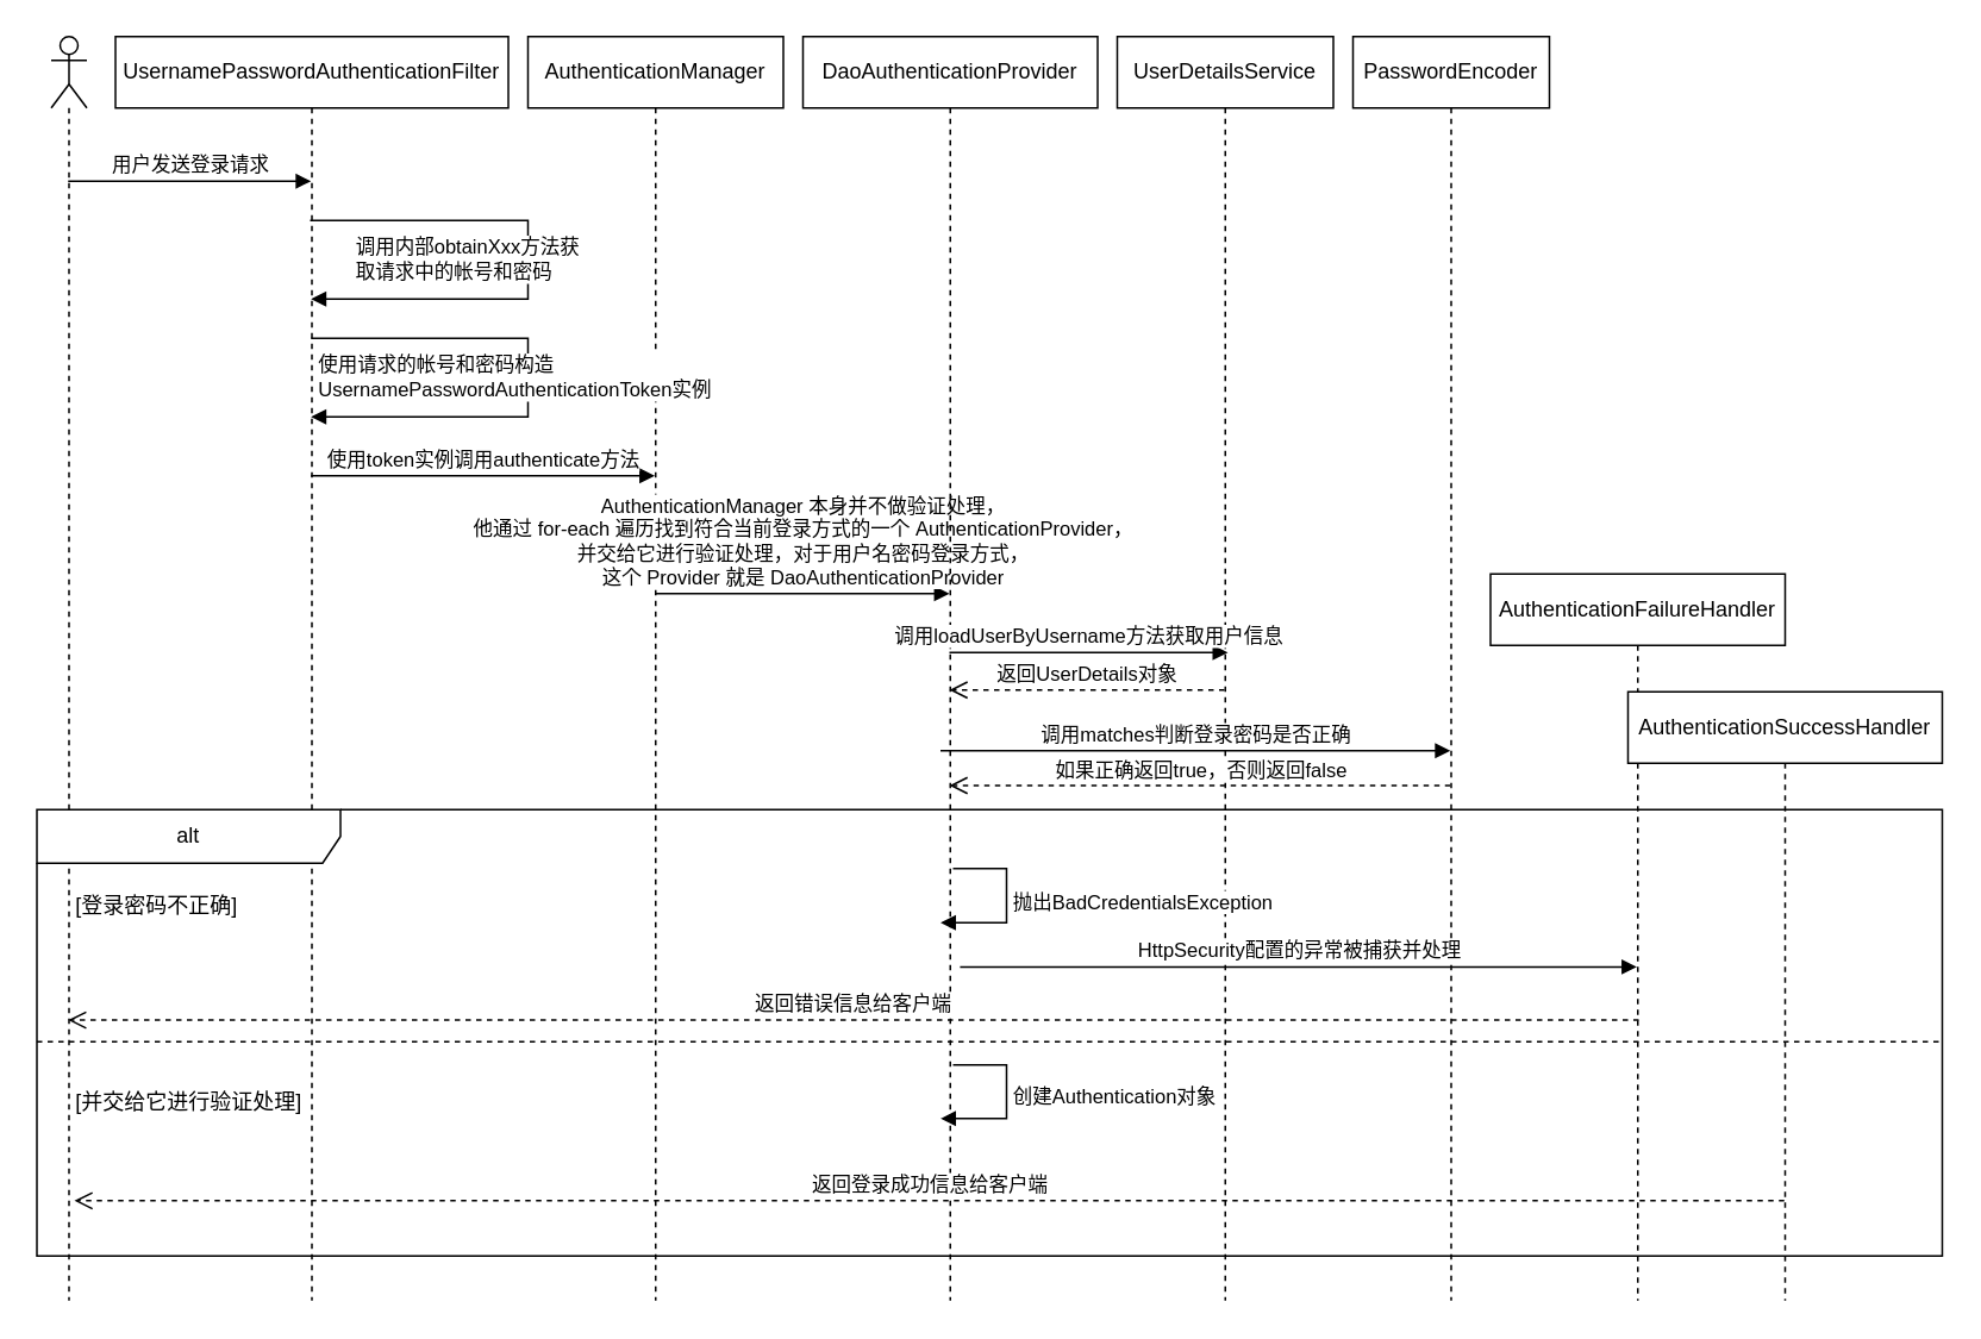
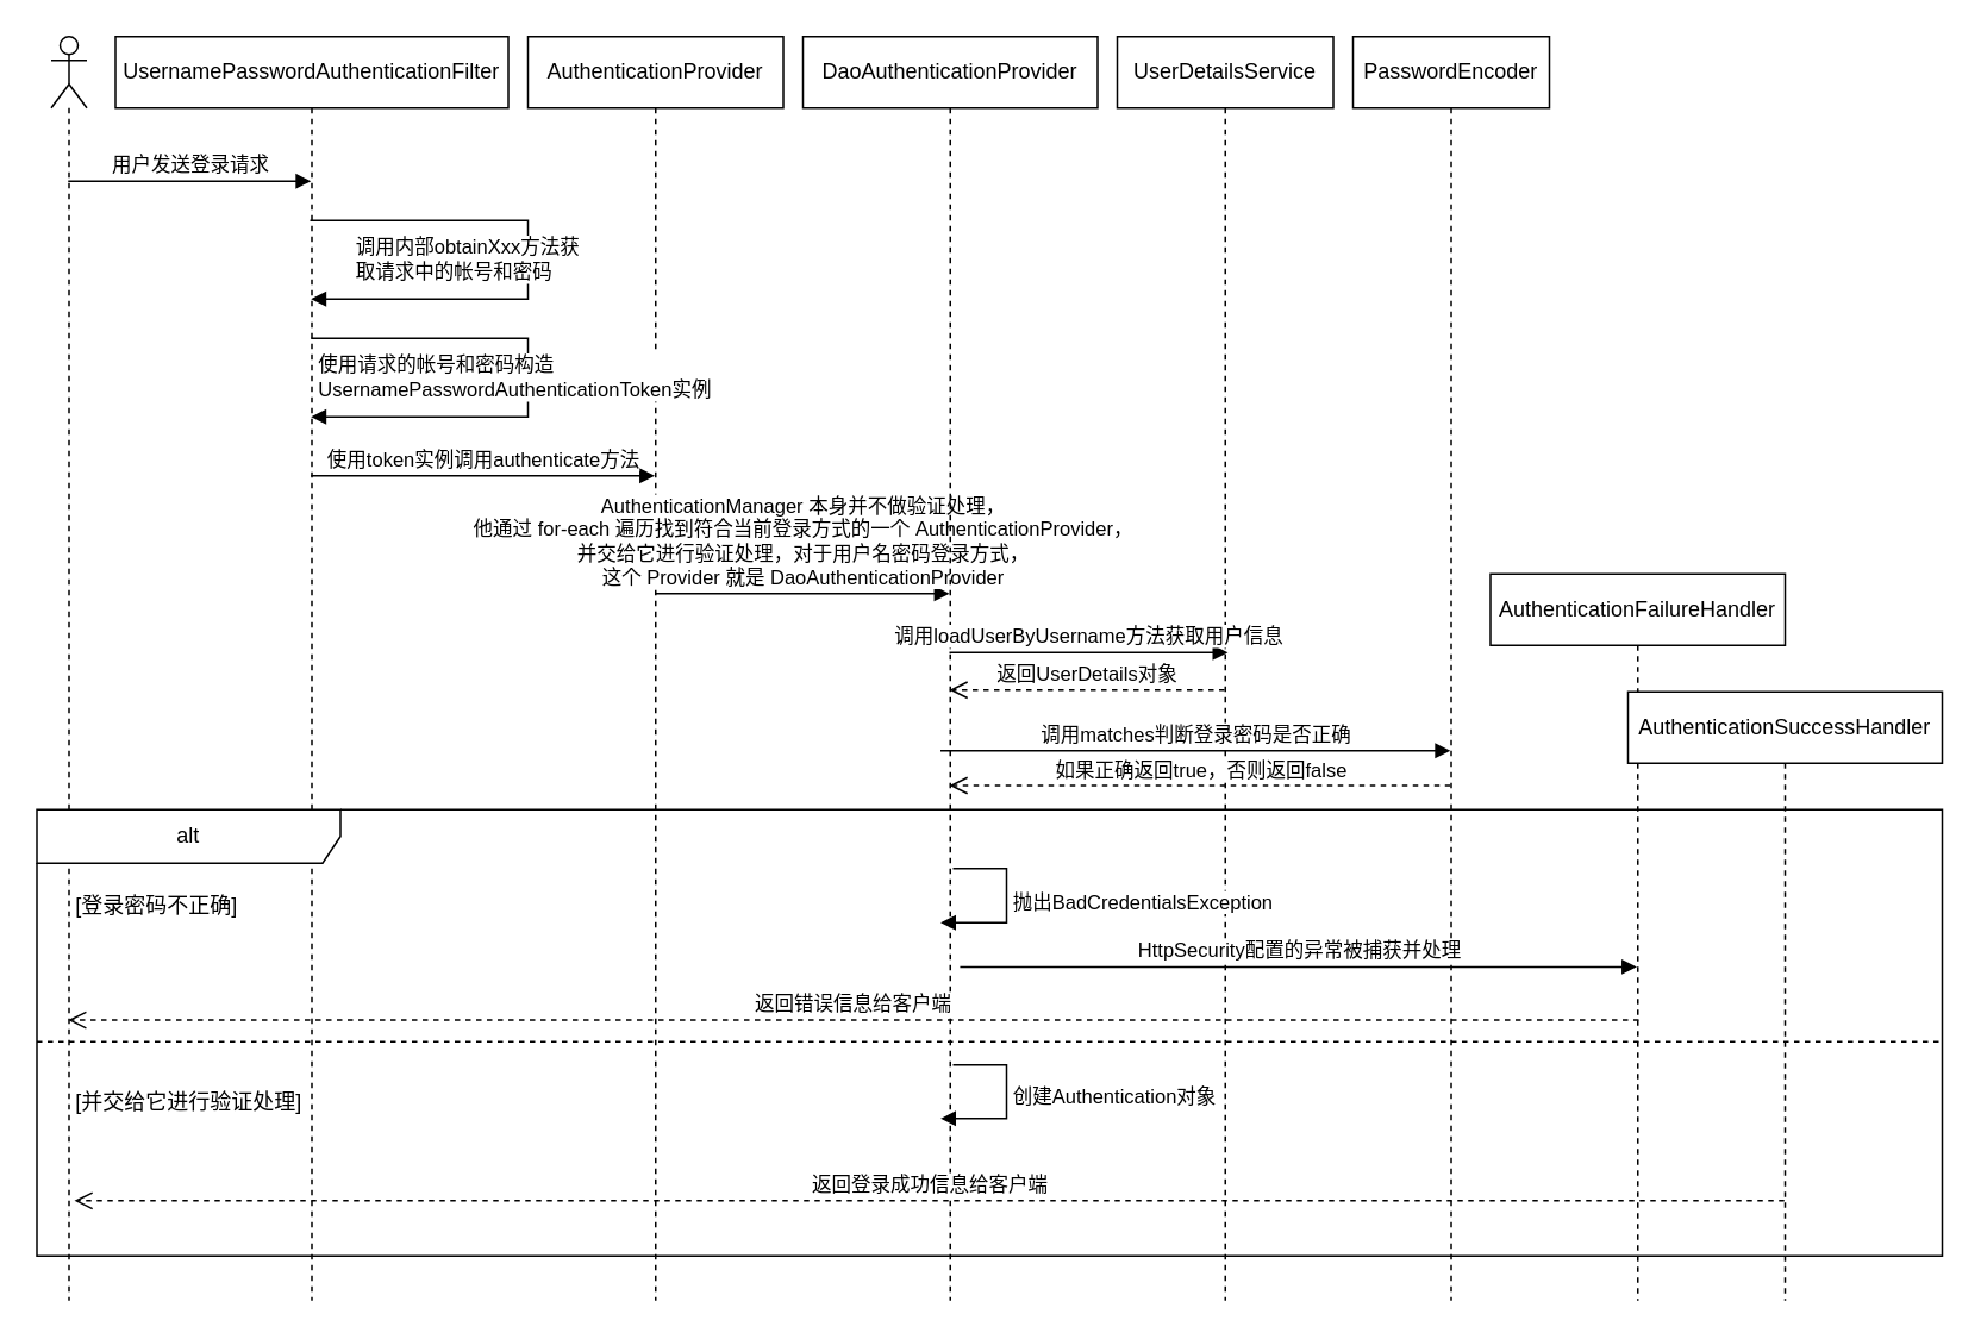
  <mxCell id="0" />
  <mxCell id="1" parent="0" />
  <mxCell id="2" value="" style="shape=umlLifeline;perimeter=lifelinePerimeter;whiteSpace=wrap;html=1;container=1;dropTarget=0;collapsible=0;recursiveResize=0;outlineConnect=0;portConstraint=eastwest;newEdgeStyle={&quot;curved&quot;:0,&quot;rounded&quot;:0};participant=umlActor;" parent="1" vertex="1"><mxGeometry x="28" y="20" width="20" height="708" as="geometry" /></mxCell>
  <mxCell id="3" value="UsernamePasswordAuthenticationFilter" style="shape=umlLifeline;perimeter=lifelinePerimeter;whiteSpace=wrap;html=1;container=1;dropTarget=0;collapsible=0;recursiveResize=0;outlineConnect=0;portConstraint=eastwest;newEdgeStyle={&quot;curved&quot;:0,&quot;rounded&quot;:0};" parent="1" vertex="1"><mxGeometry x="64" y="20" width="220" height="708" as="geometry" /></mxCell>
  <mxCell id="4" value="调用内部obtainXxx方法获&lt;div&gt;取请求中的帐号和密码&lt;/div&gt;" style="html=1;align=left;spacingLeft=2;endArrow=block;rounded=0;edgeStyle=orthogonalEdgeStyle;curved=0;rounded=0;" parent="3" target="3" edge="1"><mxGeometry x="-0.844" y="-22" relative="1" as="geometry"><mxPoint x="109" y="103" as="sourcePoint" /><Array as="points"><mxPoint x="231" y="103" /><mxPoint x="231" y="147" /></Array><mxPoint x="108.5" y="154" as="targetPoint" /><mxPoint as="offset" /></mxGeometry></mxCell>
- <mxCell id="5" value="AuthenticationManager" style="shape=umlLifeline;perimeter=lifelinePerimeter;whiteSpace=wrap;html=1;container=1;dropTarget=0;collapsible=0;recursiveResize=0;outlineConnect=0;portConstraint=eastwest;newEdgeStyle={&quot;curved&quot;:0,&quot;rounded&quot;:0};" parent="1" vertex="1"><mxGeometry x="295" y="20" width="143" height="708" as="geometry" /></mxCell>
+ <mxCell id="5" value="AuthenticationProvider" style="shape=umlLifeline;perimeter=lifelinePerimeter;whiteSpace=wrap;html=1;container=1;dropTarget=0;collapsible=0;recursiveResize=0;outlineConnect=0;portConstraint=eastwest;newEdgeStyle={&quot;curved&quot;:0,&quot;rounded&quot;:0};" parent="1" vertex="1"><mxGeometry x="295" y="20" width="143" height="708" as="geometry" /></mxCell>
  <mxCell id="6" value="用户发送登录请求" style="html=1;verticalAlign=bottom;endArrow=block;curved=0;rounded=0;" parent="1" source="2" target="3" edge="1"><mxGeometry width="80" relative="1" as="geometry"><mxPoint x="53" y="101" as="sourcePoint" /><mxPoint x="133" y="101" as="targetPoint" /><Array as="points"><mxPoint x="86" y="101" /></Array></mxGeometry></mxCell>
  <mxCell id="7" value="&lt;div&gt;AuthenticationManager 本身并不做验证处理，&lt;/div&gt;&lt;div&gt;他通过 for-each 遍历找到符合当前登录方式的一个 AuthenticationProvider，&lt;/div&gt;&lt;div&gt;并交给它进行验证处理，对于用户名密码登录方式，&lt;/div&gt;&lt;div&gt;这个 Provider 就是 DaoAuthenticationProvider&lt;/div&gt;" style="html=1;verticalAlign=bottom;endArrow=block;curved=0;rounded=0;" parent="1" edge="1"><mxGeometry width="80" relative="1" as="geometry"><mxPoint x="366" y="332" as="sourcePoint" /><mxPoint x="531" y="332" as="targetPoint" /></mxGeometry></mxCell>
  <mxCell id="8" value="返回UserDetails对象" style="html=1;verticalAlign=bottom;endArrow=open;dashed=1;endSize=8;curved=0;rounded=0;" parent="1" edge="1"><mxGeometry x="-0.0" relative="1" as="geometry"><mxPoint x="685" y="386" as="sourcePoint" /><mxPoint x="531" y="386" as="targetPoint" /><mxPoint as="offset" /></mxGeometry></mxCell>
  <mxCell id="9" value="DaoAuthenticationProvider" style="shape=umlLifeline;perimeter=lifelinePerimeter;whiteSpace=wrap;html=1;container=1;dropTarget=0;collapsible=0;recursiveResize=0;outlineConnect=0;portConstraint=eastwest;newEdgeStyle={&quot;curved&quot;:0,&quot;rounded&quot;:0};" parent="1" vertex="1"><mxGeometry x="449" y="20" width="165" height="708" as="geometry" /></mxCell>
  <mxCell id="10" value="UserDetailsService" style="shape=umlLifeline;perimeter=lifelinePerimeter;whiteSpace=wrap;html=1;container=1;dropTarget=0;collapsible=0;recursiveResize=0;outlineConnect=0;portConstraint=eastwest;newEdgeStyle={&quot;curved&quot;:0,&quot;rounded&quot;:0};" parent="1" vertex="1"><mxGeometry x="625" y="20" width="121" height="708" as="geometry" /></mxCell>
  <mxCell id="11" value="使用请求的帐号和密码构造&lt;div&gt;UsernamePasswordAuthenticationToken实例&lt;/div&gt;" style="html=1;align=left;spacingLeft=2;endArrow=block;rounded=0;edgeStyle=orthogonalEdgeStyle;curved=0;rounded=0;" parent="1" edge="1"><mxGeometry x="0.997" y="-22" relative="1" as="geometry"><mxPoint x="173.5" y="189" as="sourcePoint" /><Array as="points"><mxPoint x="295" y="189" /><mxPoint x="295" y="233" /></Array><mxPoint x="173.5" y="233" as="targetPoint" /><mxPoint as="offset" /></mxGeometry></mxCell>
  <mxCell id="12" value="使用token实例调用authenticate方法" style="html=1;verticalAlign=bottom;endArrow=block;curved=0;rounded=0;" parent="1" edge="1"><mxGeometry width="80" relative="1" as="geometry"><mxPoint x="173.5" y="266" as="sourcePoint" /><mxPoint x="366" y="266" as="targetPoint" /></mxGeometry></mxCell>
  <mxCell id="13" value="调用loadUserByUsername方法获取用户信息" style="html=1;verticalAlign=bottom;endArrow=block;curved=0;rounded=0;entryX=0.512;entryY=0.421;entryDx=0;entryDy=0;entryPerimeter=0;" parent="1" edge="1"><mxGeometry width="80" relative="1" as="geometry"><mxPoint x="531" y="365" as="sourcePoint" /><mxPoint x="686.952" y="365" as="targetPoint" /></mxGeometry></mxCell>
  <mxCell id="14" value="PasswordEncoder" style="shape=umlLifeline;perimeter=lifelinePerimeter;whiteSpace=wrap;html=1;container=1;dropTarget=0;collapsible=0;recursiveResize=0;outlineConnect=0;portConstraint=eastwest;newEdgeStyle={&quot;curved&quot;:0,&quot;rounded&quot;:0};" parent="1" vertex="1"><mxGeometry x="757" y="20" width="110" height="708" as="geometry" /></mxCell>
  <mxCell id="15" value="alt" style="shape=umlFrame;whiteSpace=wrap;html=1;pointerEvents=0;recursiveResize=0;container=1;collapsible=0;width=170;" parent="1" vertex="1"><mxGeometry x="20" y="453" width="1067" height="250" as="geometry" /></mxCell>
  <mxCell id="16" value="[登录密码不正确&lt;span style=&quot;background-color: initial;&quot;&gt;]&lt;/span&gt;" style="text;html=1;" parent="15" vertex="1"><mxGeometry width="100" height="20" relative="1" as="geometry"><mxPoint x="20" y="40" as="offset" /></mxGeometry></mxCell>
  <mxCell id="17" value="[并交给它进行验证处理]" style="line;strokeWidth=1;dashed=1;labelPosition=center;verticalLabelPosition=bottom;align=left;verticalAlign=top;spacingLeft=20;spacingTop=15;html=1;whiteSpace=wrap;" parent="15" vertex="1"><mxGeometry y="125" width="1067" height="10" as="geometry" /></mxCell>
  <mxCell id="18" value="抛出BadCredentialsException" style="html=1;align=left;spacingLeft=2;endArrow=block;rounded=0;edgeStyle=orthogonalEdgeStyle;curved=0;rounded=0;entryX=0.467;entryY=0.701;entryDx=0;entryDy=0;entryPerimeter=0;" parent="15" edge="1" target="9"><mxGeometry relative="1" as="geometry"><mxPoint x="513" y="33" as="sourcePoint" /><Array as="points"><mxPoint x="543" y="33" /><mxPoint x="543" y="63" /></Array><mxPoint x="518" y="63" as="targetPoint" /></mxGeometry></mxCell>
  <mxCell id="19" value="创建Authentication对象" style="html=1;align=left;spacingLeft=2;endArrow=block;rounded=0;edgeStyle=orthogonalEdgeStyle;curved=0;rounded=0;entryX=0.467;entryY=0.856;entryDx=0;entryDy=0;entryPerimeter=0;" parent="15" edge="1" target="9"><mxGeometry relative="1" as="geometry"><mxPoint x="513" y="143" as="sourcePoint" /><Array as="points"><mxPoint x="543" y="143" /><mxPoint x="543" y="173" /></Array><mxPoint x="518" y="173" as="targetPoint" /></mxGeometry></mxCell>
  <mxCell id="20" value="调用matches判断登录密码是否正确" style="html=1;verticalAlign=bottom;endArrow=block;curved=0;rounded=0;" parent="1" target="14" edge="1"><mxGeometry width="80" relative="1" as="geometry"><mxPoint x="526" y="420" as="sourcePoint" /><mxPoint x="807" y="420" as="targetPoint" /></mxGeometry></mxCell>
  <mxCell id="21" value="如果正确返回true，否则返回false" style="html=1;verticalAlign=bottom;endArrow=open;dashed=1;endSize=8;curved=0;rounded=0;" parent="1" edge="1" target="9"><mxGeometry relative="1" as="geometry"><mxPoint x="811.5" y="439.5" as="sourcePoint" /><mxPoint x="526" y="439.5" as="targetPoint" /></mxGeometry></mxCell>
  <mxCell id="22" value="AuthenticationFailureHandler" style="shape=umlLifeline;perimeter=lifelinePerimeter;whiteSpace=wrap;html=1;container=1;dropTarget=0;collapsible=0;recursiveResize=0;outlineConnect=0;portConstraint=eastwest;newEdgeStyle={&quot;curved&quot;:0,&quot;rounded&quot;:0};" parent="1" vertex="1"><mxGeometry x="834" y="321" width="165" height="407" as="geometry" /></mxCell>
  <mxCell id="23" value="AuthenticationSuccessHandler" style="shape=umlLifeline;perimeter=lifelinePerimeter;whiteSpace=wrap;html=1;container=1;dropTarget=0;collapsible=0;recursiveResize=0;outlineConnect=0;portConstraint=eastwest;newEdgeStyle={&quot;curved&quot;:0,&quot;rounded&quot;:0};" parent="1" vertex="1"><mxGeometry x="911" y="387" width="176" height="341" as="geometry" /></mxCell>
  <mxCell id="24" value="返回登录成功信息给客户端" style="html=1;verticalAlign=bottom;endArrow=open;dashed=1;endSize=8;curved=0;rounded=0;entryX=0.65;entryY=0.921;entryDx=0;entryDy=0;entryPerimeter=0;" parent="1" source="23" target="2" edge="1"><mxGeometry relative="1" as="geometry"><mxPoint x="1043" y="673" as="sourcePoint" /><mxPoint x="59.5" y="673" as="targetPoint" /></mxGeometry></mxCell>
  <mxCell id="25" value="返回错误信息给客户端" style="html=1;verticalAlign=bottom;endArrow=open;dashed=1;endSize=8;curved=0;rounded=0;exitX=0.503;exitY=0.614;exitDx=0;exitDy=0;exitPerimeter=0;" parent="1" source="22" target="2" edge="1"><mxGeometry relative="1" as="geometry"><mxPoint x="936" y="568.84" as="sourcePoint" /><mxPoint x="56" y="562.996" as="targetPoint" /></mxGeometry></mxCell>
  <mxCell id="26" value="HttpSecurity配置的异常被捕获并处理" style="html=1;verticalAlign=bottom;endArrow=block;curved=0;rounded=0;exitX=0.533;exitY=0.736;exitDx=0;exitDy=0;exitPerimeter=0;" parent="1" target="22" edge="1" source="9"><mxGeometry width="80" relative="1" as="geometry"><mxPoint x="548" y="541" as="sourcePoint" /><mxPoint x="628" y="541" as="targetPoint" /></mxGeometry></mxCell>
